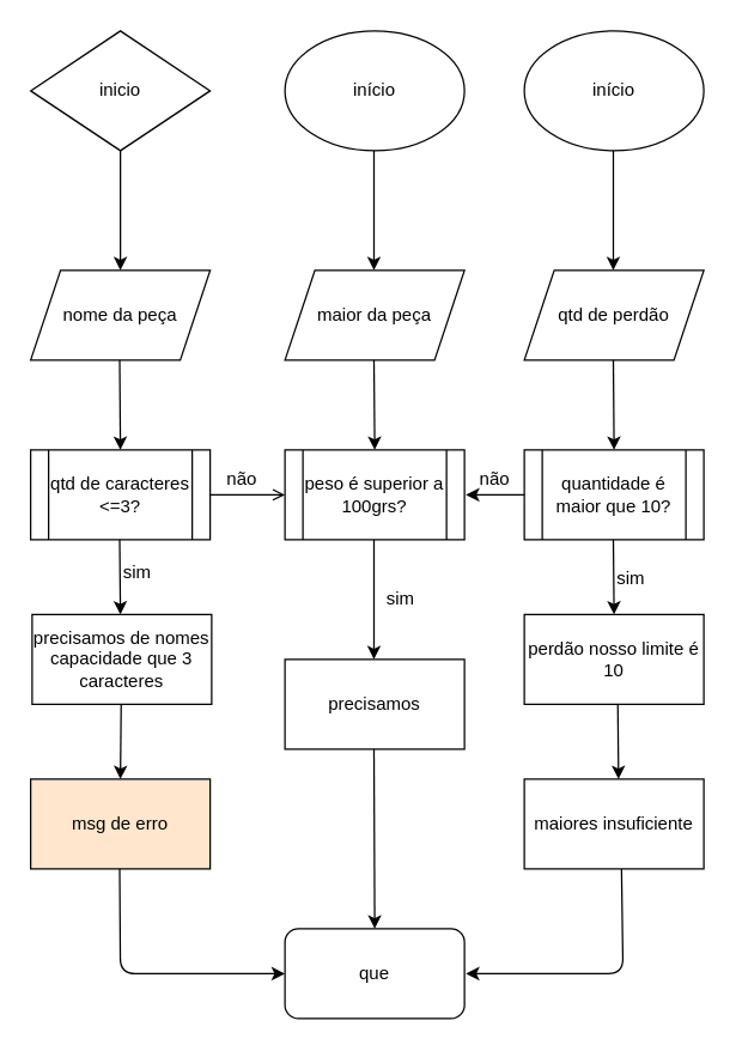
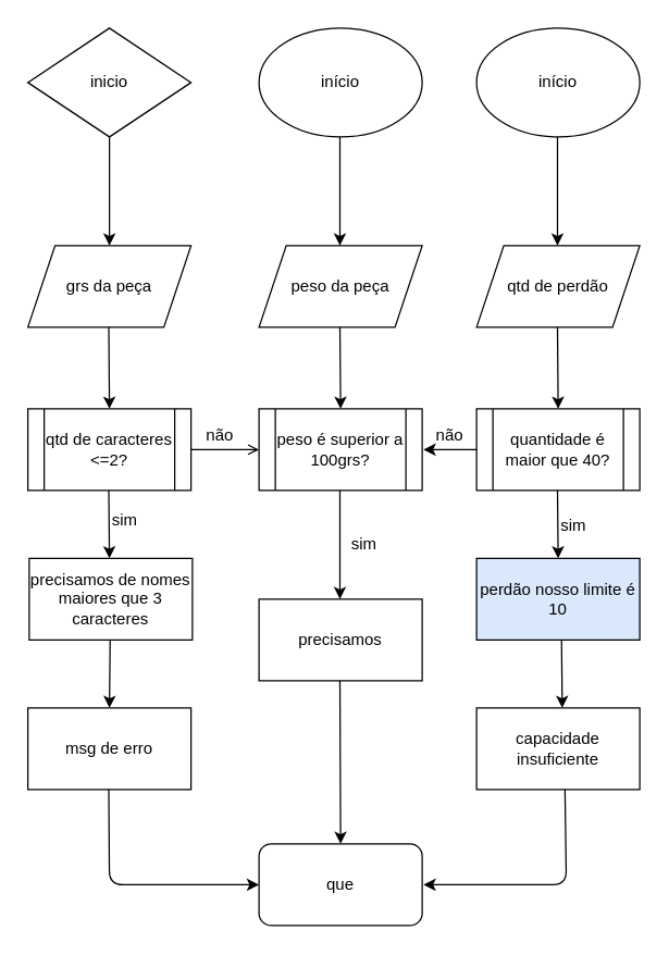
  <mxCell id="0" />
  <mxCell id="1" parent="0" />
  <mxCell id="2" value="inicio" style="rhombus;whiteSpace=wrap;html=1;sketch=0;" vertex="1" parent="1"><mxGeometry x="20" y="20" width="120" height="80" as="geometry" /></mxCell>
  <mxCell id="3" value="início" style="ellipse;whiteSpace=wrap;html=1;rounded=0;sketch=0;" vertex="1" parent="1"><mxGeometry x="190" y="20" width="120" height="80" as="geometry" /></mxCell>
  <mxCell id="4" value="início" style="ellipse;whiteSpace=wrap;html=1;rounded=0;sketch=0;" vertex="1" parent="1"><mxGeometry x="350" y="20" width="120" height="80" as="geometry" /></mxCell>
  <mxCell id="5" value="" style="endArrow=classic;html=1;exitX=0.5;exitY=1;exitDx=0;exitDy=0;" edge="1" parent="1" source="2"><mxGeometry width="50" height="50" relative="1" as="geometry"><mxPoint x="60" y="150" as="sourcePoint" /><mxPoint x="80" y="180" as="targetPoint" /></mxGeometry></mxCell>
  <mxCell id="6" value="" style="endArrow=classic;html=1;exitX=0.5;exitY=1;exitDx=0;exitDy=0;" edge="1" parent="1"><mxGeometry width="50" height="50" relative="1" as="geometry"><mxPoint x="249.5" y="100" as="sourcePoint" /><mxPoint x="249.5" y="180" as="targetPoint" /></mxGeometry></mxCell>
  <mxCell id="7" value="" style="endArrow=classic;html=1;exitX=0.5;exitY=1;exitDx=0;exitDy=0;" edge="1" parent="1"><mxGeometry width="50" height="50" relative="1" as="geometry"><mxPoint x="409.5" y="100" as="sourcePoint" /><mxPoint x="409.5" y="180" as="targetPoint" /></mxGeometry></mxCell>
- <mxCell id="8" value="nome da peça" style="shape=parallelogram;perimeter=parallelogramPerimeter;whiteSpace=wrap;html=1;fixedSize=1;rounded=0;sketch=0;" vertex="1" parent="1"><mxGeometry x="20" y="180" width="120" height="60" as="geometry" /></mxCell>
- <mxCell id="9" value="maior da peça" style="shape=parallelogram;perimeter=parallelogramPerimeter;whiteSpace=wrap;html=1;fixedSize=1;rounded=0;sketch=0;" vertex="1" parent="1"><mxGeometry x="190" y="180" width="120" height="60" as="geometry" /></mxCell>
+ <mxCell id="8" value="grs da peça" style="shape=parallelogram;perimeter=parallelogramPerimeter;whiteSpace=wrap;html=1;fixedSize=1;rounded=0;sketch=0;" vertex="1" parent="1"><mxGeometry x="20" y="180" width="120" height="60" as="geometry" /></mxCell>
+ <mxCell id="9" value="peso da peça" style="shape=parallelogram;perimeter=parallelogramPerimeter;whiteSpace=wrap;html=1;fixedSize=1;rounded=0;sketch=0;" vertex="1" parent="1"><mxGeometry x="190" y="180" width="120" height="60" as="geometry" /></mxCell>
  <mxCell id="10" value="qtd de perdão" style="shape=parallelogram;perimeter=parallelogramPerimeter;whiteSpace=wrap;html=1;fixedSize=1;rounded=0;sketch=0;" vertex="1" parent="1"><mxGeometry x="350" y="180" width="120" height="60" as="geometry" /></mxCell>
  <mxCell id="11" value="" style="endArrow=classic;html=1;exitX=0.5;exitY=1;exitDx=0;exitDy=0;" edge="1" parent="1"><mxGeometry width="50" height="50" relative="1" as="geometry"><mxPoint x="79.5" y="240" as="sourcePoint" /><mxPoint x="80" y="300" as="targetPoint" /></mxGeometry></mxCell>
  <mxCell id="12" value="" style="endArrow=classic;html=1;exitX=0.5;exitY=1;exitDx=0;exitDy=0;" edge="1" parent="1"><mxGeometry width="50" height="50" relative="1" as="geometry"><mxPoint x="249.5" y="240" as="sourcePoint" /><mxPoint x="250" y="300" as="targetPoint" /></mxGeometry></mxCell>
  <mxCell id="13" value="" style="endArrow=classic;html=1;exitX=0.5;exitY=1;exitDx=0;exitDy=0;" edge="1" parent="1"><mxGeometry width="50" height="50" relative="1" as="geometry"><mxPoint x="409.5" y="240" as="sourcePoint" /><mxPoint x="410" y="300" as="targetPoint" /></mxGeometry></mxCell>
  <mxCell id="14" value="peso é superior a 100grs?" style="shape=process;whiteSpace=wrap;html=1;backgroundOutline=1;rounded=0;sketch=0;" vertex="1" parent="1"><mxGeometry x="190" y="300" width="120" height="60" as="geometry" /></mxCell>
- <mxCell id="15" value="qtd de caracteres &amp;lt;=3?" style="shape=process;whiteSpace=wrap;html=1;backgroundOutline=1;rounded=0;sketch=0;" vertex="1" parent="1"><mxGeometry x="20" y="300" width="120" height="60" as="geometry" /></mxCell>
+ <mxCell id="15" value="qtd de caracteres &amp;lt;=2?" style="shape=process;whiteSpace=wrap;html=1;backgroundOutline=1;rounded=0;sketch=0;" vertex="1" parent="1"><mxGeometry x="20" y="300" width="120" height="60" as="geometry" /></mxCell>
  <mxCell id="16" value="" style="endArrow=open;html=1;entryX=0;entryY=0.5;entryDx=0;entryDy=0;exitX=1;exitY=0.5;exitDx=0;exitDy=0;" edge="1" parent="1" source="15" target="14"><mxGeometry width="50" height="50" relative="1" as="geometry"><mxPoint x="140" y="350" as="sourcePoint" /><mxPoint x="190" y="300" as="targetPoint" /></mxGeometry></mxCell>
- <mxCell id="17" value="quantidade é maior que 10?" style="shape=process;whiteSpace=wrap;html=1;backgroundOutline=1;rounded=0;sketch=0;" vertex="1" parent="1"><mxGeometry x="350" y="300" width="120" height="60" as="geometry" /></mxCell>
+ <mxCell id="17" value="quantidade é maior que 40?" style="shape=process;whiteSpace=wrap;html=1;backgroundOutline=1;rounded=0;sketch=0;" vertex="1" parent="1"><mxGeometry x="350" y="300" width="120" height="60" as="geometry" /></mxCell>
  <mxCell id="18" value="" style="endArrow=classic;html=1;" edge="1" parent="1"><mxGeometry width="50" height="50" relative="1" as="geometry"><mxPoint x="350" y="330" as="sourcePoint" /><mxPoint x="311" y="330" as="targetPoint" /></mxGeometry></mxCell>
  <mxCell id="19" value="que" style="rounded=1;whiteSpace=wrap;html=1;sketch=0;" vertex="1" parent="1"><mxGeometry x="190" y="620" width="120" height="60" as="geometry" /></mxCell>
  <mxCell id="20" value="precisamos" style="rounded=0;whiteSpace=wrap;html=1;sketch=0;" vertex="1" parent="1"><mxGeometry x="190" y="440" width="120" height="60" as="geometry" /></mxCell>
  <mxCell id="21" value="" style="endArrow=classic;html=1;exitX=0.5;exitY=1;exitDx=0;exitDy=0;entryX=0.5;entryY=0;entryDx=0;entryDy=0;" edge="1" parent="1" target="19"><mxGeometry width="50" height="50" relative="1" as="geometry"><mxPoint x="249.5" y="500" as="sourcePoint" /><mxPoint x="249.5" y="580" as="targetPoint" /></mxGeometry></mxCell>
  <mxCell id="22" value="" style="endArrow=classic;html=1;exitX=0.5;exitY=1;exitDx=0;exitDy=0;" edge="1" parent="1"><mxGeometry width="50" height="50" relative="1" as="geometry"><mxPoint x="249.5" y="360" as="sourcePoint" /><mxPoint x="249.5" y="440" as="targetPoint" /></mxGeometry></mxCell>
  <mxCell id="23" value="" style="endArrow=classic;html=1;exitX=0.5;exitY=1;exitDx=0;exitDy=0;" edge="1" parent="1"><mxGeometry width="50" height="50" relative="1" as="geometry"><mxPoint x="79.5" y="360" as="sourcePoint" /><mxPoint x="80" y="410" as="targetPoint" /></mxGeometry></mxCell>
  <mxCell id="24" value="" style="endArrow=classic;html=1;exitX=0.5;exitY=1;exitDx=0;exitDy=0;" edge="1" parent="1"><mxGeometry width="50" height="50" relative="1" as="geometry"><mxPoint x="409.5" y="360" as="sourcePoint" /><mxPoint x="410" y="410" as="targetPoint" /></mxGeometry></mxCell>
  <mxCell id="25" value="não" style="text;html=1;align=center;verticalAlign=middle;resizable=0;points=[];autosize=1;strokeColor=none;" vertex="1" parent="1"><mxGeometry x="141" y="310" width="40" height="20" as="geometry" /></mxCell>
  <mxCell id="26" value="não" style="text;html=1;align=center;verticalAlign=middle;resizable=0;points=[];autosize=1;strokeColor=none;" vertex="1" parent="1"><mxGeometry x="310" y="310" width="40" height="20" as="geometry" /></mxCell>
  <mxCell id="27" value="sim" style="text;html=1;align=center;verticalAlign=middle;resizable=0;points=[];autosize=1;strokeColor=none;" vertex="1" parent="1"><mxGeometry x="252" y="390" width="30" height="20" as="geometry" /></mxCell>
  <mxCell id="28" value="sim" style="text;html=1;align=center;verticalAlign=middle;resizable=0;points=[];autosize=1;strokeColor=none;" vertex="1" parent="1"><mxGeometry x="76" y="372" width="30" height="20" as="geometry" /></mxCell>
- <mxCell id="29" value="precisamos de nomes capacidade que 3 caracteres" style="rounded=0;whiteSpace=wrap;html=1;sketch=0;" vertex="1" parent="1"><mxGeometry x="21" y="410" width="120" height="60" as="geometry" /></mxCell>
- <mxCell id="30" value="msg de erro" style="rounded=0;whiteSpace=wrap;html=1;sketch=0;fillColor=#ffe6cc;" vertex="1" parent="1"><mxGeometry x="20" y="520" width="120" height="60" as="geometry" /></mxCell>
+ <mxCell id="29" value="precisamos de nomes maiores que 3 caracteres" style="rounded=0;whiteSpace=wrap;html=1;sketch=0;" vertex="1" parent="1"><mxGeometry x="21" y="410" width="120" height="60" as="geometry" /></mxCell>
+ <mxCell id="30" value="msg de erro" style="rounded=0;whiteSpace=wrap;html=1;sketch=0;" vertex="1" parent="1"><mxGeometry x="20" y="520" width="120" height="60" as="geometry" /></mxCell>
  <mxCell id="31" value="" style="endArrow=classic;html=1;exitX=0.5;exitY=1;exitDx=0;exitDy=0;entryX=0.5;entryY=0;entryDx=0;entryDy=0;" edge="1" parent="1" target="30"><mxGeometry width="50" height="50" relative="1" as="geometry"><mxPoint x="80.5" y="470" as="sourcePoint" /><mxPoint x="81" y="530" as="targetPoint" /></mxGeometry></mxCell>
- <mxCell id="32" value="perdão nosso limite é 10" style="rounded=0;whiteSpace=wrap;html=1;sketch=0;" vertex="1" parent="1"><mxGeometry x="350" y="410" width="120" height="60" as="geometry" /></mxCell>
- <mxCell id="33" value="maiores insuficiente" style="rounded=0;whiteSpace=wrap;html=1;sketch=0;" vertex="1" parent="1"><mxGeometry x="350" y="520" width="120" height="60" as="geometry" /></mxCell>
+ <mxCell id="32" value="perdão nosso limite é 10" style="rounded=0;whiteSpace=wrap;html=1;sketch=0;fillColor=#dae8fc;" vertex="1" parent="1"><mxGeometry x="350" y="410" width="120" height="60" as="geometry" /></mxCell>
+ <mxCell id="33" value="capacidade insuficiente" style="rounded=0;whiteSpace=wrap;html=1;sketch=0;" vertex="1" parent="1"><mxGeometry x="350" y="520" width="120" height="60" as="geometry" /></mxCell>
  <mxCell id="34" value="" style="endArrow=classic;html=1;exitX=0.5;exitY=1;exitDx=0;exitDy=0;entryX=0;entryY=0.5;entryDx=0;entryDy=0;" edge="1" parent="1" target="19"><mxGeometry width="50" height="50" relative="1" as="geometry"><mxPoint x="79.5" y="580" as="sourcePoint" /><mxPoint x="80" y="640" as="targetPoint" /><Array as="points"><mxPoint x="80" y="650" /></Array></mxGeometry></mxCell>
  <mxCell id="35" value="" style="endArrow=classic;html=1;exitX=0.5;exitY=1;exitDx=0;exitDy=0;" edge="1" parent="1"><mxGeometry width="50" height="50" relative="1" as="geometry"><mxPoint x="415" y="580" as="sourcePoint" /><mxPoint x="311" y="650" as="targetPoint" /><Array as="points"><mxPoint x="416" y="650" /></Array></mxGeometry></mxCell>
  <mxCell id="36" value="sim" style="text;html=1;align=center;verticalAlign=middle;resizable=0;points=[];autosize=1;strokeColor=none;" vertex="1" parent="1"><mxGeometry x="406" y="376" width="30" height="20" as="geometry" /></mxCell>
  <mxCell id="37" value="" style="endArrow=classic;html=1;exitX=0.5;exitY=1;exitDx=0;exitDy=0;" edge="1" parent="1"><mxGeometry width="50" height="50" relative="1" as="geometry"><mxPoint x="412.5" y="470" as="sourcePoint" /><mxPoint x="413" y="520" as="targetPoint" /></mxGeometry></mxCell>
